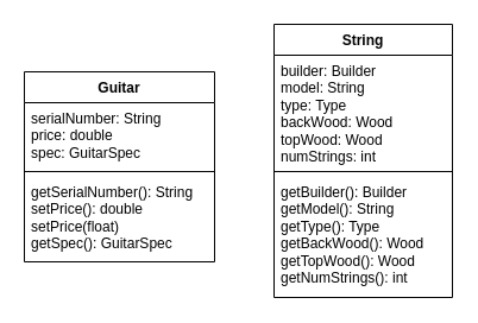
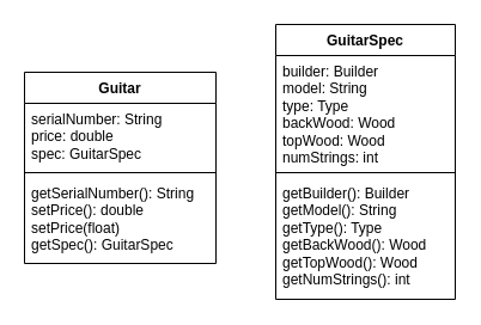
  <mxCell id="0" />
  <mxCell id="1" parent="0" />
- <mxCell id="2" value="String" style="swimlane;fontStyle=1;align=center;verticalAlign=top;childLayout=stackLayout;horizontal=1;startSize=26;horizontalStack=0;resizeParent=1;resizeParentMax=0;resizeLast=0;collapsible=1;marginBottom=0;whiteSpace=wrap;html=1;" parent="1" vertex="1"><mxGeometry x="230" y="20" width="150" height="230" as="geometry" /></mxCell>
+ <mxCell id="2" value="GuitarSpec" style="swimlane;fontStyle=1;align=center;verticalAlign=top;childLayout=stackLayout;horizontal=1;startSize=26;horizontalStack=0;resizeParent=1;resizeParentMax=0;resizeLast=0;collapsible=1;marginBottom=0;whiteSpace=wrap;html=1;" parent="1" vertex="1"><mxGeometry x="230" y="20" width="150" height="230" as="geometry" /></mxCell>
  <mxCell id="3" value="builder: Builder&lt;div&gt;model: String&lt;/div&gt;&lt;div&gt;type: Type&lt;/div&gt;&lt;div&gt;backWood: Wood&lt;/div&gt;&lt;div&gt;topWood: Wood&lt;/div&gt;&lt;div&gt;numStrings: int&lt;/div&gt;" style="text;strokeColor=none;fillColor=none;align=left;verticalAlign=top;spacingLeft=4;spacingRight=4;overflow=hidden;rotatable=0;points=[[0,0.5],[1,0.5]];portConstraint=eastwest;whiteSpace=wrap;html=1;" parent="2" vertex="1"><mxGeometry y="26" width="150" height="94" as="geometry" /></mxCell>
  <mxCell id="4" value="" style="line;strokeWidth=1;fillColor=none;align=left;verticalAlign=middle;spacingTop=-1;spacingLeft=3;spacingRight=3;rotatable=0;labelPosition=right;points=[];portConstraint=eastwest;strokeColor=inherit;" parent="2" vertex="1"><mxGeometry y="120" width="150" height="8" as="geometry" /></mxCell>
  <mxCell id="5" value="getBuilder(): Builder&lt;div&gt;getModel(): String&lt;/div&gt;&lt;div&gt;getType(): Type&lt;/div&gt;&lt;div&gt;getBackWood(): Wood&lt;/div&gt;&lt;div&gt;getTopWood(): Wood&lt;/div&gt;&lt;div&gt;getNumStrings(): int&lt;/div&gt;" style="text;strokeColor=none;fillColor=none;align=left;verticalAlign=top;spacingLeft=4;spacingRight=4;overflow=hidden;rotatable=0;points=[[0,0.5],[1,0.5]];portConstraint=eastwest;whiteSpace=wrap;html=1;" parent="2" vertex="1"><mxGeometry y="128" width="150" height="102" as="geometry" /></mxCell>
  <mxCell id="6" value="Guitar" style="swimlane;fontStyle=1;align=center;verticalAlign=top;childLayout=stackLayout;horizontal=1;startSize=26;horizontalStack=0;resizeParent=1;resizeParentMax=0;resizeLast=0;collapsible=1;marginBottom=0;whiteSpace=wrap;html=1;" parent="1" vertex="1"><mxGeometry x="20" y="60" width="160" height="160" as="geometry" /></mxCell>
  <mxCell id="7" value="serialNumber: String&lt;br&gt;price: double&lt;br&gt;spec: GuitarSpec" style="text;strokeColor=none;fillColor=none;align=left;verticalAlign=top;spacingLeft=4;spacingRight=4;overflow=hidden;rotatable=0;points=[[0,0.5],[1,0.5]];portConstraint=eastwest;whiteSpace=wrap;html=1;" parent="6" vertex="1"><mxGeometry y="26" width="160" height="54" as="geometry" /></mxCell>
  <mxCell id="8" value="" style="line;strokeWidth=1;fillColor=none;align=left;verticalAlign=middle;spacingTop=-1;spacingLeft=3;spacingRight=3;rotatable=0;labelPosition=right;points=[];portConstraint=eastwest;strokeColor=inherit;" parent="6" vertex="1"><mxGeometry y="80" width="160" height="8" as="geometry" /></mxCell>
  <mxCell id="9" value="getSerialNumber(): String&lt;br&gt;setPrice(): double&lt;br&gt;setPrice(float)&lt;br&gt;getSpec(): GuitarSpec" style="text;strokeColor=none;fillColor=none;align=left;verticalAlign=top;spacingLeft=4;spacingRight=4;overflow=hidden;rotatable=0;points=[[0,0.5],[1,0.5]];portConstraint=eastwest;whiteSpace=wrap;html=1;" parent="6" vertex="1"><mxGeometry y="88" width="160" height="72" as="geometry" /></mxCell>
